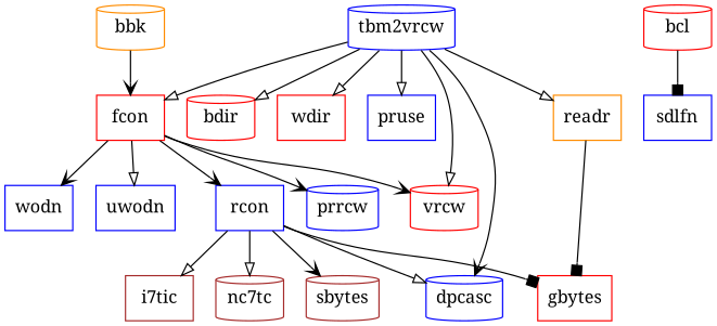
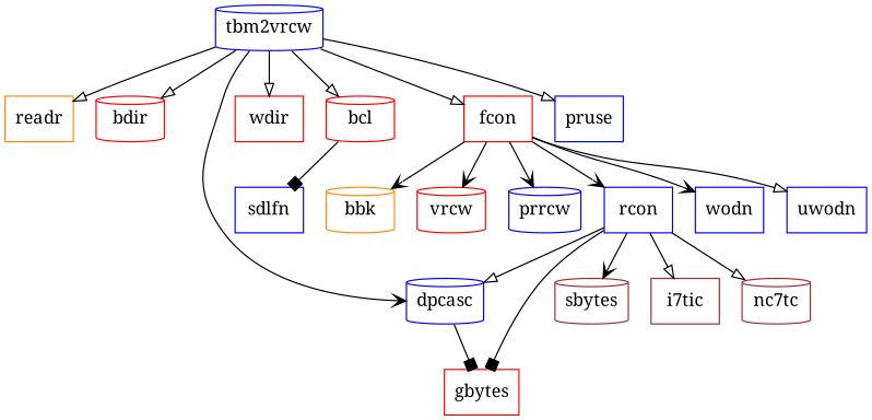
  digraph {
    fontname="Noto Serif"
    node [color=blue fontname="Noto Serif" shape=box]
    edge [arrowhead=onormal fontname="Noto Serif"]
    n1 [label=tbm2vrcw shape=cylinder]
    readr [color=darkorange]
    bdir [color=red shape=cylinder]
    dpcasc [shape=cylinder]
    wdir [color=red]
    bcl [color=red shape=cylinder]
    fcon [color=red]
    pruse
    gbytes [color=red]
    sdlfn
    bbk [color=darkorange shape=cylinder]
    vrcw [color=red shape=cylinder]
    prrcw [shape=cylinder]
    rcon
    wodn
    uwodn
    sbytes [color=brown shape=cylinder]
    i7tic [color=brown]
    nc7tc [color=brown shape=cylinder]
    n1 -> readr
    n1 -> bdir
    n1 -> dpcasc [arrowhead=vee]
    n1 -> wdir
-   n1 -> vrcw
+   n1 -> bcl
    n1 -> fcon
    n1 -> pruse
-   readr -> gbytes [arrowhead=box]
+   dpcasc -> gbytes [arrowhead=box]
    bcl -> sdlfn [arrowhead=box]
-   bbk -> fcon [arrowhead=vee]
+   fcon -> bbk [arrowhead=vee]
    fcon -> vrcw [arrowhead=vee]
    fcon -> prrcw [arrowhead=vee]
    fcon -> rcon [arrowhead=vee]
    fcon -> wodn [arrowhead=vee]
    fcon -> uwodn
    rcon -> dpcasc
    rcon -> gbytes [arrowhead=box]
    rcon -> sbytes [arrowhead=vee]
    rcon -> i7tic
    rcon -> nc7tc
  }
